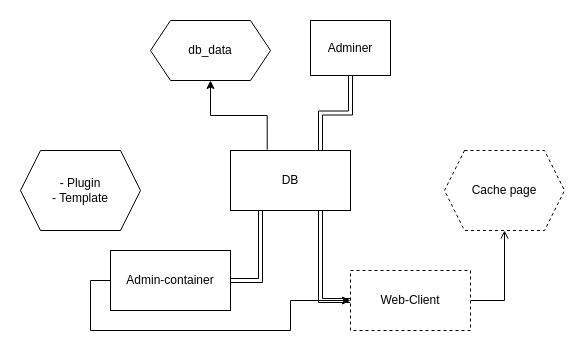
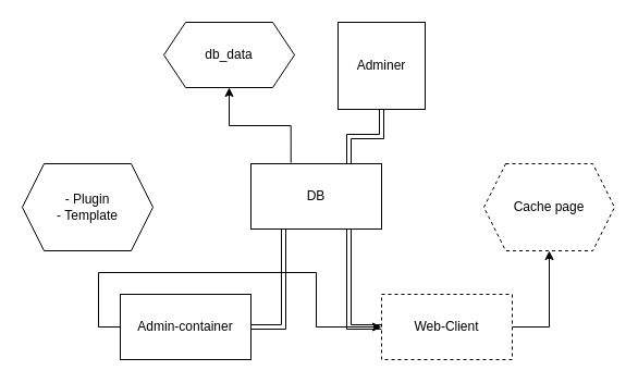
  <mxCell id="0" />
  <mxCell id="1" parent="0" />
  <mxCell id="2" value="DB" style="rounded=0;whiteSpace=wrap;html=1;" vertex="1" parent="1"><mxGeometry x="230" y="150" width="120" height="60" as="geometry" /></mxCell>
  <mxCell id="3" style="edgeStyle=orthogonalEdgeStyle;rounded=0;orthogonalLoop=1;jettySize=auto;html=1;exitX=0.5;exitY=1;exitDx=0;exitDy=0;entryX=0.75;entryY=0;entryDx=0;entryDy=0;shape=link;" edge="1" parent="1" source="4" target="2"><mxGeometry relative="1" as="geometry" /></mxCell>
- <mxCell id="4" value="Adminer" style="whiteSpace=wrap;html=1;aspect=fixed;" vertex="1" parent="1"><mxGeometry x="310" y="20" width="80" height="55" as="geometry" /></mxCell>
+ <mxCell id="4" value="Adminer" style="whiteSpace=wrap;html=1;aspect=fixed;" vertex="1" parent="1"><mxGeometry x="310" y="20" width="80" height="80" as="geometry" /></mxCell>
  <mxCell id="5" style="edgeStyle=orthogonalEdgeStyle;rounded=0;orthogonalLoop=1;jettySize=auto;html=1;exitX=1;exitY=0.5;exitDx=0;exitDy=0;entryX=0.25;entryY=1;entryDx=0;entryDy=0;shape=link;startArrow=block;" edge="1" parent="1" source="7" target="2"><mxGeometry relative="1" as="geometry" /></mxCell>
  <mxCell id="6" style="edgeStyle=orthogonalEdgeStyle;rounded=0;orthogonalLoop=1;jettySize=auto;html=1;exitX=0;exitY=0.5;exitDx=0;exitDy=0;" edge="1" parent="1" source="7" target="10"><mxGeometry relative="1" as="geometry" /></mxCell>
- <mxCell id="7" value="Admin-container" style="rounded=0;whiteSpace=wrap;html=1;" vertex="1" parent="1"><mxGeometry x="110" y="250" width="120" height="60" as="geometry" /></mxCell>
+ <mxCell id="7" value="Admin-container" style="rounded=0;whiteSpace=wrap;html=1;" vertex="1" parent="1"><mxGeometry x="110" y="270" width="120" height="60" as="geometry" /></mxCell>
  <mxCell id="8" style="edgeStyle=orthogonalEdgeStyle;rounded=0;orthogonalLoop=1;jettySize=auto;html=1;exitX=0;exitY=0.5;exitDx=0;exitDy=0;entryX=0.75;entryY=1;entryDx=0;entryDy=0;shape=link;startArrow=block;" edge="1" parent="1" source="10" target="2"><mxGeometry relative="1" as="geometry" /></mxCell>
- <mxCell id="9" style="edgeStyle=orthogonalEdgeStyle;rounded=0;orthogonalLoop=1;jettySize=auto;html=1;exitX=1;exitY=0.5;exitDx=0;exitDy=0;entryX=0.5;entryY=1;entryDx=0;entryDy=0;endArrow=open;" edge="1" parent="1" source="10" target="13"><mxGeometry relative="1" as="geometry" /></mxCell>
+ <mxCell id="9" style="edgeStyle=orthogonalEdgeStyle;rounded=0;orthogonalLoop=1;jettySize=auto;html=1;exitX=1;exitY=0.5;exitDx=0;exitDy=0;entryX=0.5;entryY=1;entryDx=0;entryDy=0;" edge="1" parent="1" source="10" target="13"><mxGeometry relative="1" as="geometry" /></mxCell>
  <mxCell id="10" value="Web-Client" style="rounded=0;whiteSpace=wrap;html=1;dashed=1;" vertex="1" parent="1"><mxGeometry x="350" y="270" width="120" height="60" as="geometry" /></mxCell>
  <mxCell id="11" value="db_data" style="shape=hexagon;perimeter=hexagonPerimeter2;whiteSpace=wrap;html=1;fixedSize=1;" vertex="1" parent="1"><mxGeometry x="150" y="20" width="120" height="60" as="geometry" /></mxCell>
  <mxCell id="12" style="edgeStyle=orthogonalEdgeStyle;rounded=0;orthogonalLoop=1;jettySize=auto;html=1;entryX=0.5;entryY=1;entryDx=0;entryDy=0;exitX=0.306;exitY=-0.015;exitDx=0;exitDy=0;exitPerimeter=0;" edge="1" parent="1" source="2" target="11"><mxGeometry relative="1" as="geometry"><mxPoint x="290" y="150" as="sourcePoint" /></mxGeometry></mxCell>
  <mxCell id="13" value="Cache page" style="shape=hexagon;perimeter=hexagonPerimeter2;whiteSpace=wrap;html=1;fixedSize=1;dashed=1;" vertex="1" parent="1"><mxGeometry x="444" y="150" width="120" height="80" as="geometry" /></mxCell>
  <mxCell id="14" value="- Plugin&lt;br&gt;- Template" style="shape=hexagon;perimeter=hexagonPerimeter2;whiteSpace=wrap;html=1;fixedSize=1;" vertex="1" parent="1"><mxGeometry x="20" y="150" width="120" height="80" as="geometry" /></mxCell>
  <mxCell id="15" style="edgeStyle=orthogonalEdgeStyle;rounded=0;orthogonalLoop=1;jettySize=auto;html=1;exitX=0.5;exitY=1;exitDx=0;exitDy=0;" edge="1" parent="1" source="7" target="7"><mxGeometry relative="1" as="geometry" /></mxCell>
